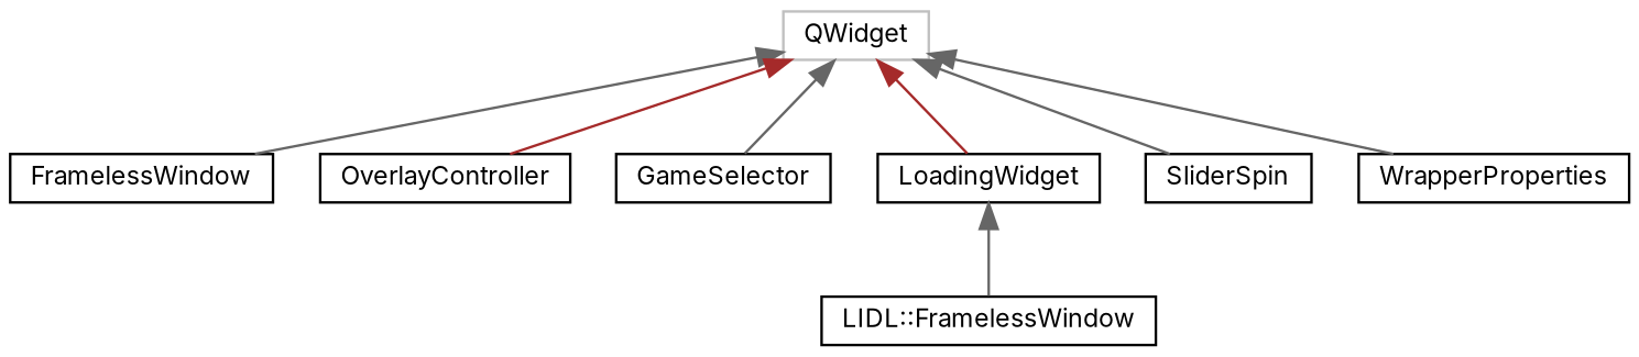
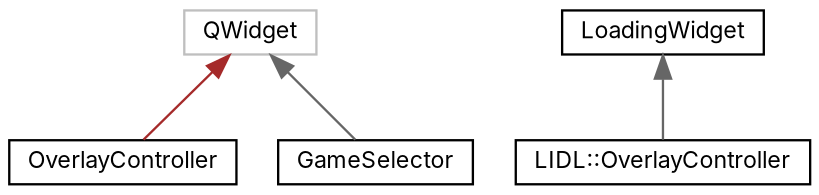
  digraph {
    fontname=Inter
    rankdir=TB
    node [color=black fillcolor=white fontname=Inter fontsize=10 shape=record style=filled]
    edge [color=gray40 dir=back fontname=Inter fontsize=10 labelfontname=Helvetica labelfontsize=10 style=solid]
    n1 [color=grey75 height=0.2 label=QWidget width=0.4]
-   n2 [height=0.2 label=FramelessWindow width=0.4]
    n3 [height=0.2 label=OverlayController width=0.4]
    n4 [height=0.2 label=GameSelector width=0.4]
    n5 [height=0.2 label=LoadingWidget width=0.4]
-   n6 [height=0.2 label=SliderSpin width=0.4]
-   n7 [height=0.2 label=WrapperProperties width=0.4]
-   n8 [height=0.2 label="LIDL::FramelessWindow" width=0.4]
-   n1 -> n2
+   n8 [height=0.2 label="LIDL::OverlayController" width=0.4]
    n1 -> n3 [color=brown]
    n1 -> n4
-   n1 -> n5 [color=brown]
-   n1 -> n6
-   n1 -> n7
    n5 -> n8
  }
